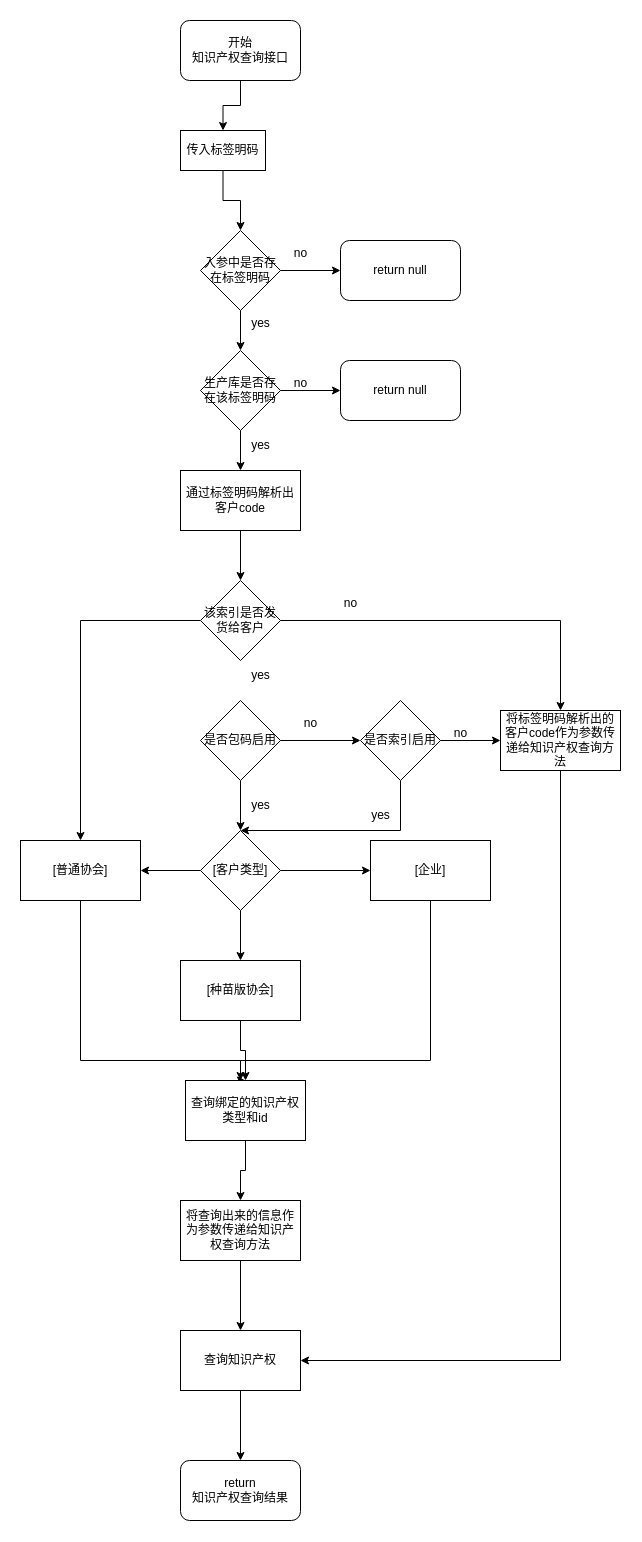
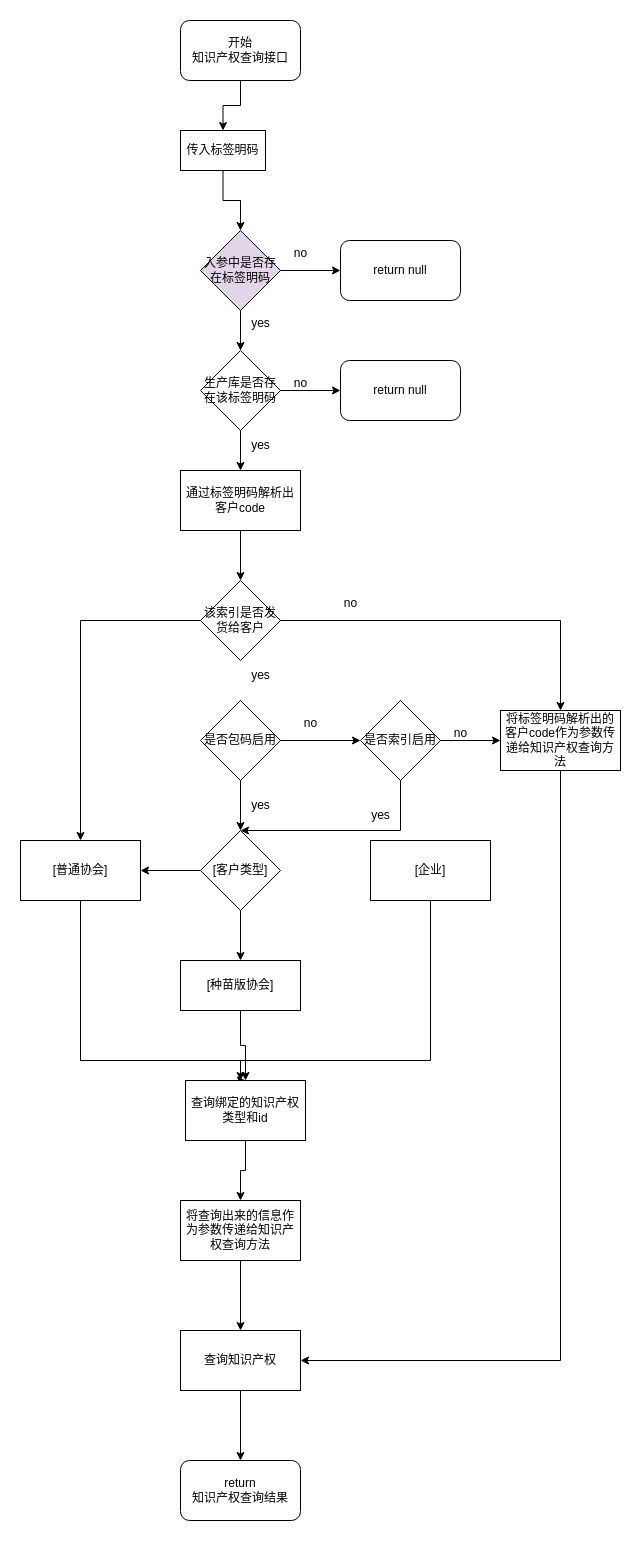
  <mxCell id="0" />
  <mxCell id="1" parent="0" />
  <mxCell id="2" value="" style="edgeStyle=orthogonalEdgeStyle;rounded=0;orthogonalLoop=1;jettySize=auto;html=1;" parent="1" source="3" target="5" edge="1"><mxGeometry relative="1" as="geometry" /></mxCell>
  <mxCell id="3" value="&lt;font&gt;开始&lt;/font&gt;&lt;div&gt;&lt;font&gt;知识产权查询接口&lt;/font&gt;&lt;/div&gt;" style="rounded=1;whiteSpace=wrap;html=1;" parent="1" vertex="1"><mxGeometry x="180" y="20" width="120" height="60" as="geometry" /></mxCell>
  <mxCell id="4" value="" style="edgeStyle=orthogonalEdgeStyle;rounded=0;orthogonalLoop=1;jettySize=auto;html=1;" edge="1" parent="1" source="5" target="8"><mxGeometry relative="1" as="geometry" /></mxCell>
  <mxCell id="5" value="&lt;font&gt;传入标签明码&lt;/font&gt;" style="whiteSpace=wrap;html=1;rounded=0;" parent="1" vertex="1"><mxGeometry x="180" y="130" width="85" height="40" as="geometry" /></mxCell>
  <mxCell id="6" value="" style="edgeStyle=orthogonalEdgeStyle;rounded=0;orthogonalLoop=1;jettySize=auto;html=1;" edge="1" parent="1" source="8" target="12"><mxGeometry relative="1" as="geometry" /></mxCell>
  <mxCell id="7" value="" style="edgeStyle=orthogonalEdgeStyle;rounded=0;orthogonalLoop=1;jettySize=auto;html=1;" edge="1" parent="1" source="8" target="52"><mxGeometry relative="1" as="geometry" /></mxCell>
- <mxCell id="8" value="&lt;font&gt;入参中是否存在标签明码&lt;/font&gt;" style="rhombus;whiteSpace=wrap;html=1;rounded=0;" vertex="1" parent="1"><mxGeometry x="200" y="230" width="80" height="80" as="geometry" /></mxCell>
+ <mxCell id="8" value="&lt;font&gt;入参中是否存在标签明码&lt;/font&gt;" style="rhombus;whiteSpace=wrap;html=1;rounded=0;fillColor=#e1d5e7;" vertex="1" parent="1"><mxGeometry x="200" y="230" width="80" height="80" as="geometry" /></mxCell>
  <mxCell id="9" value="" style="edgeStyle=orthogonalEdgeStyle;rounded=0;orthogonalLoop=1;jettySize=auto;html=1;exitX=0.5;exitY=1;exitDx=0;exitDy=0;" edge="1" parent="1" source="20" target="17"><mxGeometry relative="1" as="geometry" /></mxCell>
  <mxCell id="10" value="" style="edgeStyle=orthogonalEdgeStyle;rounded=0;orthogonalLoop=1;jettySize=auto;html=1;" edge="1" parent="1" source="12" target="20"><mxGeometry relative="1" as="geometry" /></mxCell>
  <mxCell id="11" value="" style="edgeStyle=orthogonalEdgeStyle;rounded=0;orthogonalLoop=1;jettySize=auto;html=1;" edge="1" parent="1" source="12" target="53"><mxGeometry relative="1" as="geometry" /></mxCell>
  <mxCell id="12" value="&lt;font&gt;生产库是否存在该标签明码&lt;/font&gt;" style="rhombus;whiteSpace=wrap;html=1;rounded=0;" vertex="1" parent="1"><mxGeometry x="200" y="350" width="80" height="80" as="geometry" /></mxCell>
  <mxCell id="13" value="no" style="text;html=1;align=center;verticalAlign=middle;resizable=0;points=[];autosize=1;strokeColor=none;fillColor=none;" vertex="1" parent="1"><mxGeometry x="280" y="238" width="40" height="30" as="geometry" /></mxCell>
  <mxCell id="14" value="yes" style="text;html=1;align=center;verticalAlign=middle;resizable=0;points=[];autosize=1;strokeColor=none;fillColor=none;" vertex="1" parent="1"><mxGeometry x="240" y="308" width="40" height="30" as="geometry" /></mxCell>
  <mxCell id="15" value="" style="edgeStyle=orthogonalEdgeStyle;rounded=0;orthogonalLoop=1;jettySize=auto;html=1;" edge="1" parent="1" source="17" target="41"><mxGeometry relative="1" as="geometry" /></mxCell>
  <mxCell id="16" style="edgeStyle=orthogonalEdgeStyle;rounded=0;orthogonalLoop=1;jettySize=auto;html=1;entryX=0.5;entryY=0;entryDx=0;entryDy=0;" edge="1" parent="1" source="17" target="36"><mxGeometry relative="1" as="geometry" /></mxCell>
  <mxCell id="17" value="该索引是否发货给客户" style="rhombus;whiteSpace=wrap;html=1;rounded=0;" vertex="1" parent="1"><mxGeometry x="200" y="580" width="80" height="80" as="geometry" /></mxCell>
  <mxCell id="18" value="no" style="text;html=1;align=center;verticalAlign=middle;resizable=0;points=[];autosize=1;strokeColor=none;fillColor=none;" vertex="1" parent="1"><mxGeometry x="280" y="368" width="40" height="30" as="geometry" /></mxCell>
  <mxCell id="19" value="yes" style="text;html=1;align=center;verticalAlign=middle;resizable=0;points=[];autosize=1;strokeColor=none;fillColor=none;" vertex="1" parent="1"><mxGeometry x="240" y="430" width="40" height="30" as="geometry" /></mxCell>
  <mxCell id="20" value="通过标签明码解析出客户code" style="whiteSpace=wrap;html=1;rounded=0;" vertex="1" parent="1"><mxGeometry x="180" y="470" width="120" height="60" as="geometry" /></mxCell>
  <mxCell id="21" value="" style="edgeStyle=orthogonalEdgeStyle;rounded=0;orthogonalLoop=1;jettySize=auto;html=1;" edge="1" parent="1" source="23" target="27"><mxGeometry relative="1" as="geometry" /></mxCell>
  <mxCell id="22" value="" style="edgeStyle=orthogonalEdgeStyle;rounded=0;orthogonalLoop=1;jettySize=auto;html=1;" edge="1" parent="1" source="23" target="32"><mxGeometry relative="1" as="geometry" /></mxCell>
  <mxCell id="23" value="&lt;span style=&quot;text-wrap-mode: nowrap;&quot;&gt;是否包码启用&lt;/span&gt;" style="rhombus;whiteSpace=wrap;html=1;rounded=0;" vertex="1" parent="1"><mxGeometry x="200" y="700" width="80" height="80" as="geometry" /></mxCell>
  <mxCell id="24" value="yes" style="text;html=1;align=center;verticalAlign=middle;resizable=0;points=[];autosize=1;strokeColor=none;fillColor=none;" vertex="1" parent="1"><mxGeometry x="240" y="660" width="40" height="30" as="geometry" /></mxCell>
  <mxCell id="25" value="" style="edgeStyle=orthogonalEdgeStyle;rounded=0;orthogonalLoop=1;jettySize=auto;html=1;entryX=0.5;entryY=0;entryDx=0;entryDy=0;exitX=0.5;exitY=1;exitDx=0;exitDy=0;" edge="1" parent="1" source="27" target="32"><mxGeometry relative="1" as="geometry"><mxPoint x="400" y="860" as="targetPoint" /><Array as="points"><mxPoint x="400" y="830" /></Array></mxGeometry></mxCell>
  <mxCell id="26" value="" style="edgeStyle=orthogonalEdgeStyle;rounded=0;orthogonalLoop=1;jettySize=auto;html=1;" edge="1" parent="1" source="27" target="36"><mxGeometry relative="1" as="geometry" /></mxCell>
  <mxCell id="27" value="&lt;span style=&quot;text-wrap-mode: nowrap;&quot;&gt;是否索引启用&lt;/span&gt;" style="rhombus;whiteSpace=wrap;html=1;rounded=0;" vertex="1" parent="1"><mxGeometry x="360" y="700" width="80" height="80" as="geometry" /></mxCell>
  <mxCell id="28" value="no" style="text;html=1;align=center;verticalAlign=middle;resizable=0;points=[];autosize=1;strokeColor=none;fillColor=none;" vertex="1" parent="1"><mxGeometry x="290" y="708" width="40" height="30" as="geometry" /></mxCell>
- <mxCell id="29" value="" style="edgeStyle=orthogonalEdgeStyle;rounded=0;orthogonalLoop=1;jettySize=auto;html=1;" edge="1" parent="1" source="32" target="39"><mxGeometry relative="1" as="geometry" /></mxCell>
  <mxCell id="30" value="" style="edgeStyle=orthogonalEdgeStyle;rounded=0;orthogonalLoop=1;jettySize=auto;html=1;" edge="1" parent="1" source="32" target="41"><mxGeometry relative="1" as="geometry" /></mxCell>
  <mxCell id="31" value="" style="edgeStyle=orthogonalEdgeStyle;rounded=0;orthogonalLoop=1;jettySize=auto;html=1;" edge="1" parent="1" source="32" target="43"><mxGeometry relative="1" as="geometry" /></mxCell>
  <mxCell id="32" value="&lt;span style=&quot;text-wrap-mode: nowrap;&quot;&gt;[客户类型]&lt;/span&gt;" style="rhombus;whiteSpace=wrap;html=1;rounded=0;" vertex="1" parent="1"><mxGeometry x="200" y="830" width="80" height="80" as="geometry" /></mxCell>
  <mxCell id="33" value="yes" style="text;html=1;align=center;verticalAlign=middle;resizable=0;points=[];autosize=1;strokeColor=none;fillColor=none;" vertex="1" parent="1"><mxGeometry x="240" y="790" width="40" height="30" as="geometry" /></mxCell>
  <mxCell id="34" value="yes" style="text;html=1;align=center;verticalAlign=middle;resizable=0;points=[];autosize=1;strokeColor=none;fillColor=none;" vertex="1" parent="1"><mxGeometry x="360" y="800" width="40" height="30" as="geometry" /></mxCell>
  <mxCell id="35" style="edgeStyle=orthogonalEdgeStyle;rounded=0;orthogonalLoop=1;jettySize=auto;html=1;entryX=1;entryY=0.5;entryDx=0;entryDy=0;exitX=0.5;exitY=1;exitDx=0;exitDy=0;" edge="1" parent="1" source="36" target="50"><mxGeometry relative="1" as="geometry" /></mxCell>
  <mxCell id="36" value="将标签明码解析出的客户code作为参数传递给知识产权查询方法" style="whiteSpace=wrap;html=1;rounded=0;" vertex="1" parent="1"><mxGeometry x="500" y="710" width="120" height="60" as="geometry" /></mxCell>
  <mxCell id="37" value="no" style="text;html=1;align=center;verticalAlign=middle;resizable=0;points=[];autosize=1;strokeColor=none;fillColor=none;" vertex="1" parent="1"><mxGeometry x="440" y="718" width="40" height="30" as="geometry" /></mxCell>
  <mxCell id="38" style="edgeStyle=orthogonalEdgeStyle;rounded=0;orthogonalLoop=1;jettySize=auto;html=1;entryX=0.5;entryY=0;entryDx=0;entryDy=0;exitX=0.5;exitY=1;exitDx=0;exitDy=0;" edge="1" parent="1" source="39" target="45"><mxGeometry relative="1" as="geometry"><mxPoint x="620" y="1150" as="targetPoint" /><mxPoint x="890" y="1050" as="sourcePoint" /><Array as="points"><mxPoint x="430" y="1060" /><mxPoint x="240" y="1060" /></Array></mxGeometry></mxCell>
  <mxCell id="39" value="[企业]" style="whiteSpace=wrap;html=1;rounded=0;" vertex="1" parent="1"><mxGeometry x="370" y="840" width="120" height="60" as="geometry" /></mxCell>
  <mxCell id="40" value="" style="edgeStyle=orthogonalEdgeStyle;rounded=0;orthogonalLoop=1;jettySize=auto;html=1;exitX=0.5;exitY=1;exitDx=0;exitDy=0;" edge="1" parent="1" source="41" target="45"><mxGeometry relative="1" as="geometry"><Array as="points"><mxPoint x="80" y="1060" /><mxPoint x="240" y="1060" /></Array></mxGeometry></mxCell>
  <mxCell id="41" value="[普通协会]" style="whiteSpace=wrap;html=1;rounded=0;" vertex="1" parent="1"><mxGeometry x="20" y="840" width="120" height="60" as="geometry" /></mxCell>
  <mxCell id="42" style="edgeStyle=orthogonalEdgeStyle;rounded=0;orthogonalLoop=1;jettySize=auto;html=1;entryX=0.5;entryY=0;entryDx=0;entryDy=0;" edge="1" parent="1" source="43" target="45"><mxGeometry relative="1" as="geometry" /></mxCell>
- <mxCell id="43" value="[种苗版协会]" style="whiteSpace=wrap;html=1;rounded=0;" vertex="1" parent="1"><mxGeometry x="180" y="960" width="120" height="60" as="geometry" /></mxCell>
+ <mxCell id="43" value="[种苗版协会]" style="whiteSpace=wrap;html=1;rounded=0;" vertex="1" parent="1"><mxGeometry x="180" y="960" width="120" height="50" as="geometry" /></mxCell>
  <mxCell id="44" value="" style="edgeStyle=orthogonalEdgeStyle;rounded=0;orthogonalLoop=1;jettySize=auto;html=1;" edge="1" parent="1" source="45" target="47"><mxGeometry relative="1" as="geometry" /></mxCell>
  <mxCell id="45" value="查询绑定的知识产权类型和id" style="whiteSpace=wrap;html=1;rounded=0;" vertex="1" parent="1"><mxGeometry x="185" y="1080" width="120" height="60" as="geometry" /></mxCell>
  <mxCell id="46" value="" style="edgeStyle=orthogonalEdgeStyle;rounded=0;orthogonalLoop=1;jettySize=auto;html=1;entryX=0.5;entryY=0;entryDx=0;entryDy=0;" edge="1" parent="1" source="47" target="50"><mxGeometry relative="1" as="geometry"><mxPoint x="240" y="1320" as="targetPoint" /></mxGeometry></mxCell>
  <mxCell id="47" value="将查询出来的信息作为参数传递给知识产权查询方法" style="whiteSpace=wrap;html=1;rounded=0;" vertex="1" parent="1"><mxGeometry x="180" y="1200" width="120" height="60" as="geometry" /></mxCell>
  <mxCell id="48" value="return&lt;div&gt;知识产权查询结果&lt;/div&gt;" style="whiteSpace=wrap;html=1;rounded=1;" vertex="1" parent="1"><mxGeometry x="180" y="1460" width="120" height="60" as="geometry" /></mxCell>
  <mxCell id="49" style="edgeStyle=orthogonalEdgeStyle;rounded=0;orthogonalLoop=1;jettySize=auto;html=1;" edge="1" parent="1" source="50" target="48"><mxGeometry relative="1" as="geometry" /></mxCell>
  <mxCell id="50" value="查询知识产权" style="rounded=0;whiteSpace=wrap;html=1;" vertex="1" parent="1"><mxGeometry x="180" y="1330" width="120" height="60" as="geometry" /></mxCell>
  <mxCell id="51" value="no" style="text;html=1;align=center;verticalAlign=middle;resizable=0;points=[];autosize=1;strokeColor=none;fillColor=none;" vertex="1" parent="1"><mxGeometry x="330" y="588" width="40" height="30" as="geometry" /></mxCell>
  <mxCell id="52" value="return null" style="whiteSpace=wrap;html=1;rounded=1;" vertex="1" parent="1"><mxGeometry x="340" y="240" width="120" height="60" as="geometry" /></mxCell>
  <mxCell id="53" value="return null" style="whiteSpace=wrap;html=1;rounded=1;" vertex="1" parent="1"><mxGeometry x="340" y="360" width="120" height="60" as="geometry" /></mxCell>
